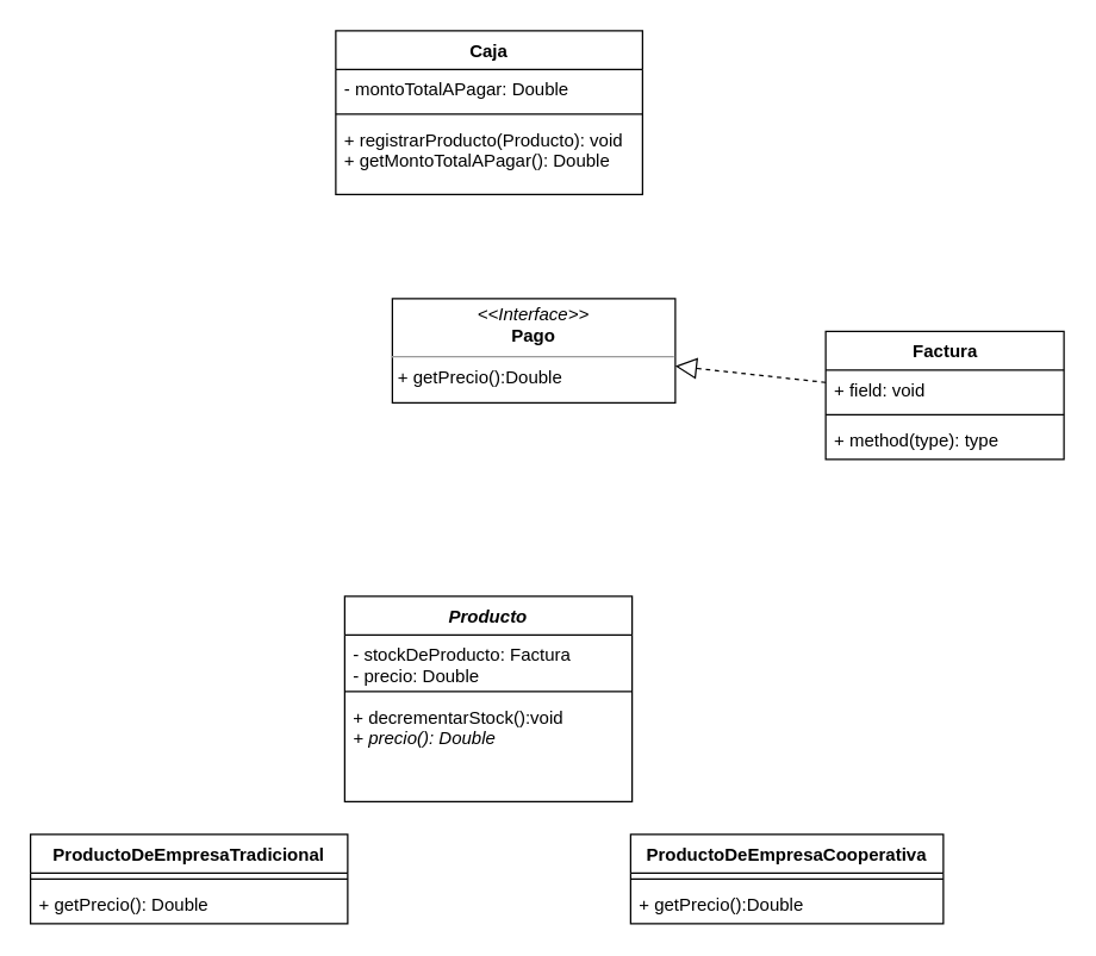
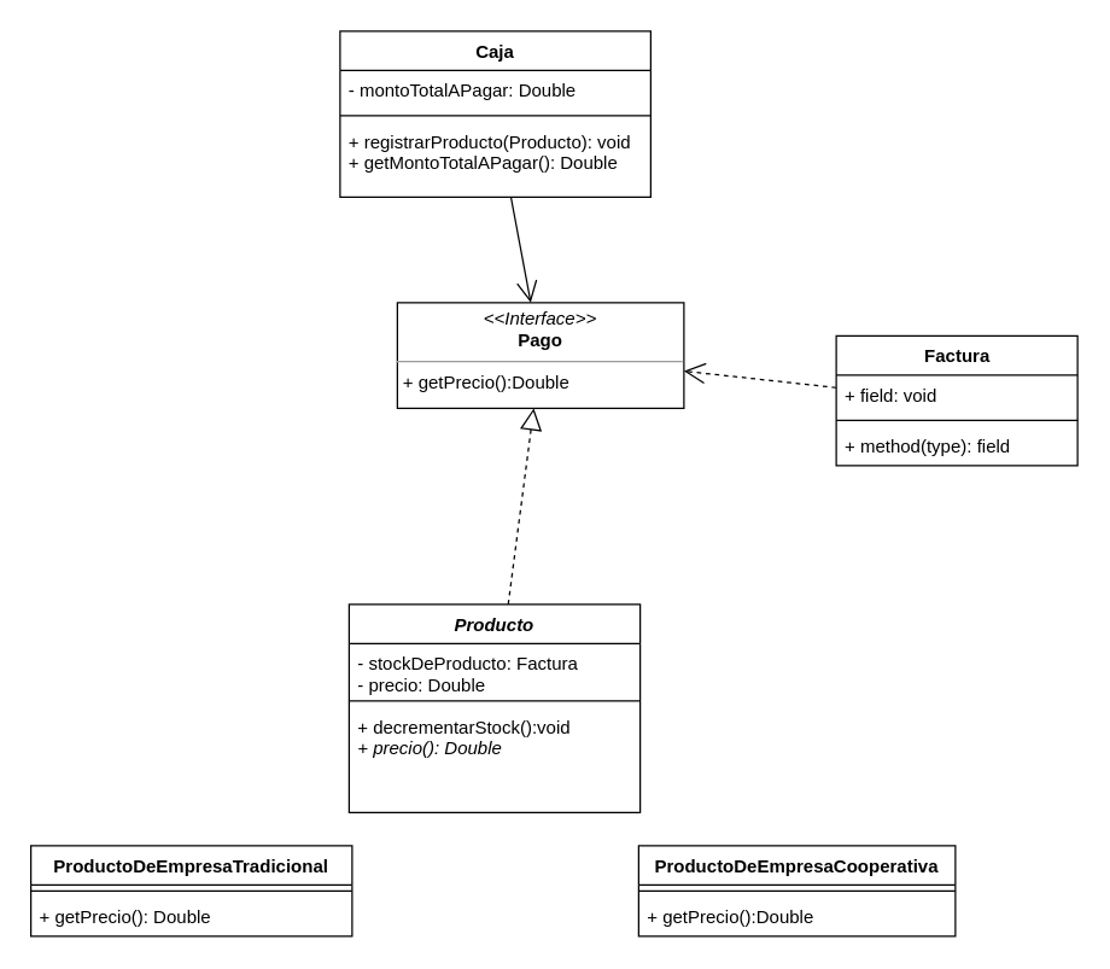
  <mxCell id="0" />
  <mxCell id="1" parent="0" />
  <mxCell id="2" value="Caja" style="swimlane;fontStyle=1;align=center;verticalAlign=top;childLayout=stackLayout;horizontal=1;startSize=26;horizontalStack=0;resizeParent=1;resizeParentMax=0;resizeLast=0;collapsible=1;marginBottom=0;" vertex="1" parent="1"><mxGeometry x="225" y="20" width="206" height="110" as="geometry" /></mxCell>
  <mxCell id="3" value="- montoTotalAPagar: Double" style="text;strokeColor=none;fillColor=none;align=left;verticalAlign=top;spacingLeft=4;spacingRight=4;overflow=hidden;rotatable=0;points=[[0,0.5],[1,0.5]];portConstraint=eastwest;" vertex="1" parent="2"><mxGeometry y="26" width="206" height="26" as="geometry" /></mxCell>
  <mxCell id="4" value="" style="line;strokeWidth=1;fillColor=none;align=left;verticalAlign=middle;spacingTop=-1;spacingLeft=3;spacingRight=3;rotatable=0;labelPosition=right;points=[];portConstraint=eastwest;" vertex="1" parent="2"><mxGeometry y="52" width="206" height="8" as="geometry" /></mxCell>
  <mxCell id="5" value="+ registrarProducto(Producto): void&#10;+ getMontoTotalAPagar(): Double" style="text;strokeColor=none;fillColor=none;align=left;verticalAlign=top;spacingLeft=4;spacingRight=4;overflow=hidden;rotatable=0;points=[[0,0.5],[1,0.5]];portConstraint=eastwest;" vertex="1" parent="2"><mxGeometry y="60" width="206" height="50" as="geometry" /></mxCell>
  <mxCell id="6" value="&lt;p style=&quot;margin: 0px ; margin-top: 4px ; text-align: center&quot;&gt;&lt;i&gt;&amp;lt;&amp;lt;Interface&amp;gt;&amp;gt;&lt;/i&gt;&lt;br&gt;&lt;b&gt;Pago&lt;/b&gt;&lt;/p&gt;&lt;hr size=&quot;1&quot;&gt;&lt;p style=&quot;margin: 0px ; margin-left: 4px&quot;&gt;+ getPrecio():Double&lt;/p&gt;" style="verticalAlign=top;align=left;overflow=fill;fontSize=12;fontFamily=Helvetica;html=1;" vertex="1" parent="1"><mxGeometry x="263" y="200" width="190" height="70" as="geometry" /></mxCell>
  <mxCell id="7" value="Producto" style="swimlane;fontStyle=3;align=center;verticalAlign=top;childLayout=stackLayout;horizontal=1;startSize=26;horizontalStack=0;resizeParent=1;resizeParentMax=0;resizeLast=0;collapsible=1;marginBottom=0;" vertex="1" parent="1"><mxGeometry x="231" y="400" width="193" height="138" as="geometry" /></mxCell>
  <mxCell id="8" value="- stockDeProducto: Factura&#10;- precio: Double" style="text;strokeColor=none;fillColor=none;align=left;verticalAlign=top;spacingLeft=4;spacingRight=4;overflow=hidden;rotatable=0;points=[[0,0.5],[1,0.5]];portConstraint=eastwest;" vertex="1" parent="7"><mxGeometry y="26" width="193" height="34" as="geometry" /></mxCell>
  <mxCell id="9" value="" style="line;strokeWidth=1;fillColor=none;align=left;verticalAlign=middle;spacingTop=-1;spacingLeft=3;spacingRight=3;rotatable=0;labelPosition=right;points=[];portConstraint=eastwest;" vertex="1" parent="7"><mxGeometry y="60" width="193" height="8" as="geometry" /></mxCell>
  <mxCell id="10" value="+ decrementarStock():void&lt;br&gt;&lt;i&gt;+ precio(): Double&lt;/i&gt;" style="text;strokeColor=none;fillColor=none;align=left;verticalAlign=top;spacingLeft=4;spacingRight=4;overflow=hidden;rotatable=0;points=[[0,0.5],[1,0.5]];portConstraint=eastwest;html=1;" vertex="1" parent="7"><mxGeometry y="68" width="193" height="70" as="geometry" /></mxCell>
  <mxCell id="11" value="Factura" style="swimlane;fontStyle=1;align=center;verticalAlign=top;childLayout=stackLayout;horizontal=1;startSize=26;horizontalStack=0;resizeParent=1;resizeParentMax=0;resizeLast=0;collapsible=1;marginBottom=0;html=1;" vertex="1" parent="1"><mxGeometry x="554" y="222" width="160" height="86" as="geometry" /></mxCell>
  <mxCell id="12" value="+ field: void" style="text;strokeColor=none;fillColor=none;align=left;verticalAlign=top;spacingLeft=4;spacingRight=4;overflow=hidden;rotatable=0;points=[[0,0.5],[1,0.5]];portConstraint=eastwest;" vertex="1" parent="11"><mxGeometry y="26" width="160" height="26" as="geometry" /></mxCell>
  <mxCell id="13" value="" style="line;strokeWidth=1;fillColor=none;align=left;verticalAlign=middle;spacingTop=-1;spacingLeft=3;spacingRight=3;rotatable=0;labelPosition=right;points=[];portConstraint=eastwest;" vertex="1" parent="11"><mxGeometry y="52" width="160" height="8" as="geometry" /></mxCell>
- <mxCell id="14" value="+ method(type): type" style="text;strokeColor=none;fillColor=none;align=left;verticalAlign=top;spacingLeft=4;spacingRight=4;overflow=hidden;rotatable=0;points=[[0,0.5],[1,0.5]];portConstraint=eastwest;" vertex="1" parent="11"><mxGeometry y="60" width="160" height="26" as="geometry" /></mxCell>
- <mxCell id="16" value="" style="endArrow=block;dashed=1;endFill=0;endSize=12;html=1;" edge="1" parent="1" source="11" target="6"><mxGeometry width="160" relative="1" as="geometry"><mxPoint x="554" y="265" as="sourcePoint" /><mxPoint x="644" y="180" as="targetPoint" /></mxGeometry></mxCell>
+ <mxCell id="14" value="+ method(type): field" style="text;strokeColor=none;fillColor=none;align=left;verticalAlign=top;spacingLeft=4;spacingRight=4;overflow=hidden;rotatable=0;points=[[0,0.5],[1,0.5]];portConstraint=eastwest;" vertex="1" parent="11"><mxGeometry y="60" width="160" height="26" as="geometry" /></mxCell>
+ <mxCell id="15" value="" style="endArrow=block;dashed=1;endFill=0;endSize=12;html=1;" edge="1" parent="1" source="7" target="6"><mxGeometry width="160" relative="1" as="geometry"><mxPoint x="414" y="330" as="sourcePoint" /><mxPoint x="574" y="330" as="targetPoint" /></mxGeometry></mxCell>
+ <mxCell id="16" value="" style="endArrow=open;dashed=1;endFill=0;endSize=12;html=1;" edge="1" parent="1" source="11" target="6"><mxGeometry width="160" relative="1" as="geometry"><mxPoint x="554" y="265" as="sourcePoint" /><mxPoint x="644" y="180" as="targetPoint" /></mxGeometry></mxCell>
  <mxCell id="17" value="ProductoDeEmpresaCooperativa" style="swimlane;fontStyle=1;align=center;verticalAlign=top;childLayout=stackLayout;horizontal=1;startSize=26;horizontalStack=0;resizeParent=1;resizeParentMax=0;resizeLast=0;collapsible=1;marginBottom=0;" vertex="1" parent="1"><mxGeometry x="423" y="560" width="210" height="60" as="geometry" /></mxCell>
  <mxCell id="18" value="" style="line;strokeWidth=1;fillColor=none;align=left;verticalAlign=middle;spacingTop=-1;spacingLeft=3;spacingRight=3;rotatable=0;labelPosition=right;points=[];portConstraint=eastwest;" vertex="1" parent="17"><mxGeometry y="26" width="210" height="8" as="geometry" /></mxCell>
  <mxCell id="19" value="+ getPrecio():Double" style="text;strokeColor=none;fillColor=none;align=left;verticalAlign=top;spacingLeft=4;spacingRight=4;overflow=hidden;rotatable=0;points=[[0,0.5],[1,0.5]];portConstraint=eastwest;" vertex="1" parent="17"><mxGeometry y="34" width="210" height="26" as="geometry" /></mxCell>
  <mxCell id="20" value="ProductoDeEmpresaTradicional" style="swimlane;fontStyle=1;align=center;verticalAlign=top;childLayout=stackLayout;horizontal=1;startSize=26;horizontalStack=0;resizeParent=1;resizeParentMax=0;resizeLast=0;collapsible=1;marginBottom=0;" vertex="1" parent="1"><mxGeometry x="20" y="560" width="213" height="60" as="geometry" /></mxCell>
  <mxCell id="21" value="" style="line;strokeWidth=1;fillColor=none;align=left;verticalAlign=middle;spacingTop=-1;spacingLeft=3;spacingRight=3;rotatable=0;labelPosition=right;points=[];portConstraint=eastwest;" vertex="1" parent="20"><mxGeometry y="26" width="213" height="8" as="geometry" /></mxCell>
  <mxCell id="22" value="+ getPrecio(): Double" style="text;strokeColor=none;fillColor=none;align=left;verticalAlign=top;spacingLeft=4;spacingRight=4;overflow=hidden;rotatable=0;points=[[0,0.5],[1,0.5]];portConstraint=eastwest;" vertex="1" parent="20"><mxGeometry y="34" width="213" height="26" as="geometry" /></mxCell>
+ <mxCell id="23" value="" style="endArrow=open;endFill=1;endSize=12;html=1;" edge="1" parent="1" source="2" target="6"><mxGeometry width="160" relative="1" as="geometry"><mxPoint x="384" y="220" as="sourcePoint" /><mxPoint x="544" y="220" as="targetPoint" /></mxGeometry></mxCell>
